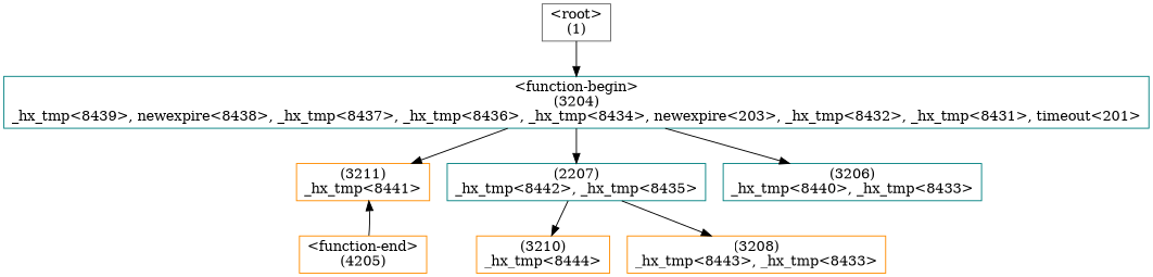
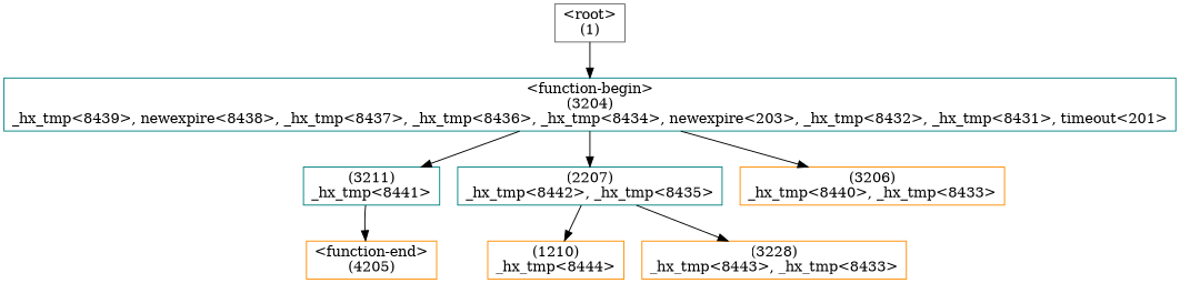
  digraph {
    node [color=teal shape=box]
-   n1 [color=darkorange label="(3211)\n_hx_tmp<8441>"]
+   n1 [label="(3211)\n_hx_tmp<8441>"]
    n2 [color=darkorange label="<function-end>\n(4205)"]
-   n3 [color=darkorange label="(3210)\n_hx_tmp<8444>"]
-   n4 [color=darkorange label="(3208)\n_hx_tmp<8443>, _hx_tmp<8433>"]
+   n3 [color=darkorange label="(1210)\n_hx_tmp<8444>"]
+   n4 [color=darkorange label="(3228)\n_hx_tmp<8443>, _hx_tmp<8433>"]
    n5 [label="(2207)\n_hx_tmp<8442>, _hx_tmp<8435>"]
-   n6 [label="(3206)\n_hx_tmp<8440>, _hx_tmp<8433>"]
+   n6 [color=darkorange label="(3206)\n_hx_tmp<8440>, _hx_tmp<8433>"]
    n7 [label="<function-begin>\n(3204)\n_hx_tmp<8439>, newexpire<8438>, _hx_tmp<8437>, _hx_tmp<8436>, _hx_tmp<8434>, newexpire<203>, _hx_tmp<8432>, _hx_tmp<8431>, timeout<201>"]
    n8 [color=gray40 label="<root>\n(1)"]
-   n2 -> n1
+   n1 -> n2
    n5 -> n3
    n5 -> n4
    n7 -> n1
    n7 -> n5
    n7 -> n6
    n8 -> n7
  }
